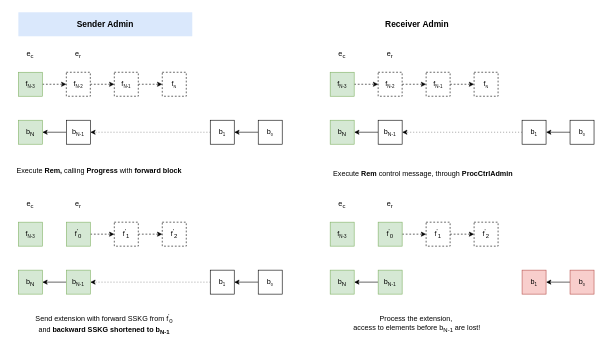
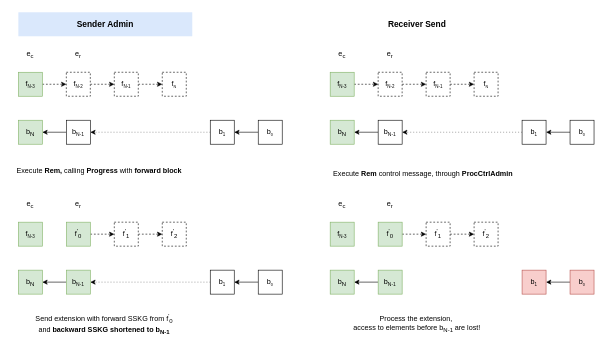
  <mxCell id="0" />
  <mxCell id="1" parent="0" />
  <mxCell id="2" value="" style="edgeStyle=orthogonalEdgeStyle;rounded=0;orthogonalLoop=1;jettySize=auto;html=1;dashed=1;" edge="1" parent="1" source="10" target="12"><mxGeometry relative="1" as="geometry" /></mxCell>
  <mxCell id="3" value="" style="edgeStyle=orthogonalEdgeStyle;rounded=0;orthogonalLoop=1;jettySize=auto;html=1;" edge="1" parent="1" source="9" target="6"><mxGeometry relative="1" as="geometry" /></mxCell>
  <mxCell id="4" style="edgeStyle=orthogonalEdgeStyle;rounded=0;orthogonalLoop=1;jettySize=auto;html=1;entryX=1;entryY=0.5;entryDx=0;entryDy=0;dashed=1;dashPattern=1 4;" edge="1" parent="1" source="11" target="9"><mxGeometry relative="1" as="geometry" /></mxCell>
  <mxCell id="5" value="" style="edgeStyle=orthogonalEdgeStyle;rounded=0;orthogonalLoop=1;jettySize=auto;html=1;" edge="1" parent="1" source="13" target="11"><mxGeometry relative="1" as="geometry" /></mxCell>
  <mxCell id="6" value="b&lt;sub&gt;N&lt;/sub&gt;" style="rounded=0;whiteSpace=wrap;html=1;fillColor=#d5e8d4;strokeColor=#82b366;" vertex="1" parent="1"><mxGeometry x="30" y="200" width="40" height="40" as="geometry" /></mxCell>
  <mxCell id="7" value="" style="edgeStyle=orthogonalEdgeStyle;rounded=0;orthogonalLoop=1;jettySize=auto;html=1;dashed=1;" edge="1" parent="1" source="8" target="10"><mxGeometry relative="1" as="geometry" /></mxCell>
  <mxCell id="8" value="f&lt;span style=&quot;font-size: 9px;&quot;&gt;&lt;sub&gt;N-2&lt;/sub&gt;&lt;/span&gt;" style="rounded=0;whiteSpace=wrap;html=1;dashed=1;" vertex="1" parent="1"><mxGeometry x="110" y="120" width="40" height="40" as="geometry" /></mxCell>
  <mxCell id="9" value="b&lt;font size=&quot;1&quot;&gt;&lt;sub&gt;N-1&lt;/sub&gt;&lt;/font&gt;" style="rounded=0;whiteSpace=wrap;html=1;" vertex="1" parent="1"><mxGeometry x="110" y="200" width="40" height="40" as="geometry" /></mxCell>
  <mxCell id="10" value="f&lt;span style=&quot;font-size: 9px;&quot;&gt;&lt;sub&gt;N-1&lt;/sub&gt;&lt;/span&gt;" style="rounded=0;whiteSpace=wrap;html=1;dashed=1;" vertex="1" parent="1"><mxGeometry x="190" y="120" width="40" height="40" as="geometry" /></mxCell>
  <mxCell id="11" value="b&lt;span style=&quot;font-size: 9px;&quot;&gt;&lt;sub&gt;1&lt;/sub&gt;&lt;/span&gt;" style="rounded=0;whiteSpace=wrap;html=1;" vertex="1" parent="1"><mxGeometry x="350" y="200" width="40" height="40" as="geometry" /></mxCell>
  <mxCell id="12" value="f&lt;span style=&quot;font-size: 7.5px;&quot;&gt;&lt;sub&gt;N&lt;/sub&gt;&lt;/span&gt;" style="rounded=0;whiteSpace=wrap;html=1;dashed=1;" vertex="1" parent="1"><mxGeometry x="270" y="120" width="40" height="40" as="geometry" /></mxCell>
  <mxCell id="13" value="b&lt;span style=&quot;font-size: 7.5px;&quot;&gt;&lt;sub&gt;0&lt;/sub&gt;&lt;/span&gt;" style="rounded=0;whiteSpace=wrap;html=1;" vertex="1" parent="1"><mxGeometry x="430" y="200" width="40" height="40" as="geometry" /></mxCell>
  <mxCell id="14" value="Execute &lt;b&gt;Rem, &lt;/b&gt;calling &lt;b&gt;Progress &lt;/b&gt;with&lt;b&gt; forward block&lt;/b&gt;" style="rounded=0;whiteSpace=wrap;html=1;strokeColor=none;" vertex="1" parent="1"><mxGeometry x="20" y="265" width="290" height="40" as="geometry" /></mxCell>
  <mxCell id="15" value="" style="edgeStyle=orthogonalEdgeStyle;rounded=0;orthogonalLoop=1;jettySize=auto;html=1;strokeColor=default;dashed=1;" edge="1" parent="1" source="16" target="8"><mxGeometry relative="1" as="geometry" /></mxCell>
  <mxCell id="16" value="f&lt;span style=&quot;font-size: 9px;&quot;&gt;&lt;sub&gt;N-3&lt;/sub&gt;&lt;/span&gt;" style="rounded=0;whiteSpace=wrap;html=1;fillColor=#d5e8d4;strokeColor=#82b366;" vertex="1" parent="1"><mxGeometry x="30" y="120" width="40" height="40" as="geometry" /></mxCell>
  <mxCell id="17" value="e&lt;sub&gt;c&lt;/sub&gt;" style="rounded=0;whiteSpace=wrap;html=1;strokeColor=none;" vertex="1" parent="1"><mxGeometry x="30" y="70" width="40" height="40" as="geometry" /></mxCell>
  <mxCell id="18" value="e&lt;sub&gt;r&lt;/sub&gt;" style="rounded=0;whiteSpace=wrap;html=1;strokeColor=none;" vertex="1" parent="1"><mxGeometry x="110" y="70" width="40" height="40" as="geometry" /></mxCell>
  <mxCell id="19" value="" style="edgeStyle=orthogonalEdgeStyle;rounded=0;orthogonalLoop=1;jettySize=auto;html=1;dashed=1;" edge="1" parent="1" source="27" target="29"><mxGeometry relative="1" as="geometry" /></mxCell>
  <mxCell id="20" value="" style="edgeStyle=orthogonalEdgeStyle;rounded=0;orthogonalLoop=1;jettySize=auto;html=1;" edge="1" parent="1" source="26" target="23"><mxGeometry relative="1" as="geometry" /></mxCell>
  <mxCell id="21" style="edgeStyle=orthogonalEdgeStyle;rounded=0;orthogonalLoop=1;jettySize=auto;html=1;entryX=1;entryY=0.5;entryDx=0;entryDy=0;dashed=1;dashPattern=1 4;" edge="1" parent="1" source="28" target="26"><mxGeometry relative="1" as="geometry" /></mxCell>
  <mxCell id="22" value="" style="edgeStyle=orthogonalEdgeStyle;rounded=0;orthogonalLoop=1;jettySize=auto;html=1;" edge="1" parent="1" source="30" target="28"><mxGeometry relative="1" as="geometry" /></mxCell>
  <mxCell id="23" value="b&lt;sub&gt;N&lt;/sub&gt;" style="rounded=0;whiteSpace=wrap;html=1;fillColor=#d5e8d4;strokeColor=#82b366;" vertex="1" parent="1"><mxGeometry x="30" y="450" width="40" height="40" as="geometry" /></mxCell>
  <mxCell id="24" value="" style="edgeStyle=orthogonalEdgeStyle;rounded=0;orthogonalLoop=1;jettySize=auto;html=1;dashed=1;" edge="1" parent="1" source="25" target="27"><mxGeometry relative="1" as="geometry" /></mxCell>
  <mxCell id="25" value="f&lt;sup&gt;'&lt;/sup&gt;&lt;sub&gt;0&lt;/sub&gt;" style="rounded=0;whiteSpace=wrap;html=1;fillColor=#d5e8d4;strokeColor=#82b366;" vertex="1" parent="1"><mxGeometry x="110" y="370" width="40" height="40" as="geometry" /></mxCell>
  <mxCell id="26" value="b&lt;font size=&quot;1&quot;&gt;&lt;sub&gt;N-1&lt;/sub&gt;&lt;/font&gt;" style="rounded=0;whiteSpace=wrap;html=1;fillColor=#d5e8d4;strokeColor=#82b366;" vertex="1" parent="1"><mxGeometry x="110" y="450" width="40" height="40" as="geometry" /></mxCell>
  <mxCell id="27" value="f&lt;sup&gt;'&lt;/sup&gt;&lt;sub&gt;1&lt;/sub&gt;" style="rounded=0;whiteSpace=wrap;html=1;dashed=1;" vertex="1" parent="1"><mxGeometry x="190" y="370" width="40" height="40" as="geometry" /></mxCell>
  <mxCell id="28" value="b&lt;span style=&quot;font-size: 9px;&quot;&gt;&lt;sub&gt;1&lt;/sub&gt;&lt;/span&gt;" style="rounded=0;whiteSpace=wrap;html=1;" vertex="1" parent="1"><mxGeometry x="350" y="450" width="40" height="40" as="geometry" /></mxCell>
  <mxCell id="29" value="f&lt;sup&gt;'&lt;/sup&gt;&lt;sub&gt;2&lt;/sub&gt;" style="rounded=0;whiteSpace=wrap;html=1;dashed=1;" vertex="1" parent="1"><mxGeometry x="270" y="370" width="40" height="40" as="geometry" /></mxCell>
  <mxCell id="30" value="b&lt;span style=&quot;font-size: 7.5px;&quot;&gt;&lt;sub&gt;0&lt;/sub&gt;&lt;/span&gt;" style="rounded=0;whiteSpace=wrap;html=1;" vertex="1" parent="1"><mxGeometry x="430" y="450" width="40" height="40" as="geometry" /></mxCell>
  <mxCell id="31" value="f&lt;span style=&quot;font-size: 9px;&quot;&gt;&lt;sub&gt;N-3&lt;/sub&gt;&lt;/span&gt;" style="rounded=0;whiteSpace=wrap;html=1;fillColor=#d5e8d4;strokeColor=#82b366;" vertex="1" parent="1"><mxGeometry x="30" y="370" width="40" height="40" as="geometry" /></mxCell>
  <mxCell id="32" value="e&lt;sub&gt;c&lt;/sub&gt;" style="rounded=0;whiteSpace=wrap;html=1;strokeColor=none;" vertex="1" parent="1"><mxGeometry x="30" y="320" width="40" height="40" as="geometry" /></mxCell>
  <mxCell id="33" value="e&lt;sub&gt;r&lt;/sub&gt;" style="rounded=0;whiteSpace=wrap;html=1;strokeColor=none;" vertex="1" parent="1"><mxGeometry x="110" y="320" width="40" height="40" as="geometry" /></mxCell>
  <mxCell id="34" value="Send extension with forward SSKG from f&lt;sup&gt;'&lt;/sup&gt;&lt;sub&gt;0&lt;/sub&gt;&amp;nbsp;&lt;div&gt;and &lt;b&gt;backward SSKG shortened to b&lt;sub&gt;N-1&lt;/sub&gt;&lt;/b&gt;&amp;nbsp;&lt;/div&gt;" style="rounded=0;whiteSpace=wrap;html=1;strokeColor=none;" vertex="1" parent="1"><mxGeometry x="30" y="520" width="290" height="40" as="geometry" /></mxCell>
  <mxCell id="35" value="" style="edgeStyle=orthogonalEdgeStyle;rounded=0;orthogonalLoop=1;jettySize=auto;html=1;dashed=1;" edge="1" parent="1" source="43" target="45"><mxGeometry relative="1" as="geometry" /></mxCell>
  <mxCell id="36" value="" style="edgeStyle=orthogonalEdgeStyle;rounded=0;orthogonalLoop=1;jettySize=auto;html=1;" edge="1" parent="1" source="42" target="39"><mxGeometry relative="1" as="geometry" /></mxCell>
  <mxCell id="37" style="edgeStyle=orthogonalEdgeStyle;rounded=0;orthogonalLoop=1;jettySize=auto;html=1;entryX=1;entryY=0.5;entryDx=0;entryDy=0;dashed=1;dashPattern=1 4;" edge="1" parent="1" source="44" target="42"><mxGeometry relative="1" as="geometry" /></mxCell>
  <mxCell id="38" value="" style="edgeStyle=orthogonalEdgeStyle;rounded=0;orthogonalLoop=1;jettySize=auto;html=1;" edge="1" parent="1" source="46" target="44"><mxGeometry relative="1" as="geometry" /></mxCell>
  <mxCell id="39" value="b&lt;sub&gt;N&lt;/sub&gt;" style="rounded=0;whiteSpace=wrap;html=1;fillColor=#d5e8d4;strokeColor=#82b366;" vertex="1" parent="1"><mxGeometry x="550" y="200" width="40" height="40" as="geometry" /></mxCell>
  <mxCell id="40" value="" style="edgeStyle=orthogonalEdgeStyle;rounded=0;orthogonalLoop=1;jettySize=auto;html=1;dashed=1;" edge="1" parent="1" source="41" target="43"><mxGeometry relative="1" as="geometry" /></mxCell>
  <mxCell id="41" value="f&lt;span style=&quot;font-size: 9px;&quot;&gt;&lt;sub&gt;N-2&lt;/sub&gt;&lt;/span&gt;" style="rounded=0;whiteSpace=wrap;html=1;dashed=1;" vertex="1" parent="1"><mxGeometry x="630" y="120" width="40" height="40" as="geometry" /></mxCell>
  <mxCell id="42" value="b&lt;font size=&quot;1&quot;&gt;&lt;sub&gt;N-1&lt;/sub&gt;&lt;/font&gt;" style="rounded=0;whiteSpace=wrap;html=1;" vertex="1" parent="1"><mxGeometry x="630" y="200" width="40" height="40" as="geometry" /></mxCell>
  <mxCell id="43" value="f&lt;span style=&quot;font-size: 9px;&quot;&gt;&lt;sub&gt;N-1&lt;/sub&gt;&lt;/span&gt;" style="rounded=0;whiteSpace=wrap;html=1;dashed=1;" vertex="1" parent="1"><mxGeometry x="710" y="120" width="40" height="40" as="geometry" /></mxCell>
  <mxCell id="44" value="b&lt;span style=&quot;font-size: 9px;&quot;&gt;&lt;sub&gt;1&lt;/sub&gt;&lt;/span&gt;" style="rounded=0;whiteSpace=wrap;html=1;" vertex="1" parent="1"><mxGeometry x="870" y="200" width="40" height="40" as="geometry" /></mxCell>
  <mxCell id="45" value="f&lt;span style=&quot;font-size: 7.5px;&quot;&gt;&lt;sub&gt;N&lt;/sub&gt;&lt;/span&gt;" style="rounded=0;whiteSpace=wrap;html=1;dashed=1;" vertex="1" parent="1"><mxGeometry x="790" y="120" width="40" height="40" as="geometry" /></mxCell>
  <mxCell id="46" value="b&lt;span style=&quot;font-size: 7.5px;&quot;&gt;&lt;sub&gt;0&lt;/sub&gt;&lt;/span&gt;" style="rounded=0;whiteSpace=wrap;html=1;" vertex="1" parent="1"><mxGeometry x="950" y="200" width="40" height="40" as="geometry" /></mxCell>
  <mxCell id="47" value="Execute &lt;b&gt;Rem &lt;/b&gt;control message, through &lt;b&gt;ProcCtrlAdmin&lt;/b&gt;" style="rounded=0;whiteSpace=wrap;html=1;strokeColor=none;" vertex="1" parent="1"><mxGeometry x="550" y="270" width="310" height="40" as="geometry" /></mxCell>
  <mxCell id="48" value="" style="edgeStyle=orthogonalEdgeStyle;rounded=0;orthogonalLoop=1;jettySize=auto;html=1;strokeColor=default;dashed=1;" edge="1" parent="1" source="49" target="41"><mxGeometry relative="1" as="geometry" /></mxCell>
  <mxCell id="49" value="f&lt;span style=&quot;font-size: 9px;&quot;&gt;&lt;sub&gt;N-3&lt;/sub&gt;&lt;/span&gt;" style="rounded=0;whiteSpace=wrap;html=1;fillColor=#d5e8d4;strokeColor=#82b366;" vertex="1" parent="1"><mxGeometry x="550" y="120" width="40" height="40" as="geometry" /></mxCell>
  <mxCell id="50" value="e&lt;sub&gt;c&lt;/sub&gt;" style="rounded=0;whiteSpace=wrap;html=1;strokeColor=none;" vertex="1" parent="1"><mxGeometry x="550" y="70" width="40" height="40" as="geometry" /></mxCell>
  <mxCell id="51" value="e&lt;sub&gt;r&lt;/sub&gt;" style="rounded=0;whiteSpace=wrap;html=1;strokeColor=none;" vertex="1" parent="1"><mxGeometry x="630" y="70" width="40" height="40" as="geometry" /></mxCell>
  <mxCell id="52" value="&lt;b&gt;&lt;font style=&quot;font-size: 14px;&quot;&gt;Sender Admin&lt;/font&gt;&lt;/b&gt;" style="rounded=0;whiteSpace=wrap;html=1;strokeColor=none;fillColor=#dae8fc;" vertex="1" parent="1"><mxGeometry x="30" y="20" width="290" height="40" as="geometry" /></mxCell>
- <mxCell id="53" value="&lt;b&gt;&lt;font style=&quot;font-size: 14px;&quot;&gt;Receiver&lt;/font&gt;&lt;/b&gt;&lt;b&gt;&lt;font style=&quot;font-size: 14px;&quot;&gt;&amp;nbsp;Admin&lt;/font&gt;&lt;/b&gt;" style="rounded=0;whiteSpace=wrap;html=1;strokeColor=none;" vertex="1" parent="1"><mxGeometry x="550" y="20" width="290" height="40" as="geometry" /></mxCell>
+ <mxCell id="53" value="&lt;b&gt;&lt;font style=&quot;font-size: 14px;&quot;&gt;Receiver&lt;/font&gt;&lt;/b&gt;&lt;b&gt;&lt;font style=&quot;font-size: 14px;&quot;&gt;&amp;nbsp;Send&lt;/font&gt;&lt;/b&gt;" style="rounded=0;whiteSpace=wrap;html=1;strokeColor=none;" vertex="1" parent="1"><mxGeometry x="550" y="20" width="290" height="40" as="geometry" /></mxCell>
  <mxCell id="54" value="" style="edgeStyle=orthogonalEdgeStyle;rounded=0;orthogonalLoop=1;jettySize=auto;html=1;dashed=1;" edge="1" parent="1" source="61" target="63"><mxGeometry relative="1" as="geometry" /></mxCell>
  <mxCell id="55" value="" style="edgeStyle=orthogonalEdgeStyle;rounded=0;orthogonalLoop=1;jettySize=auto;html=1;" edge="1" parent="1" source="60" target="57"><mxGeometry relative="1" as="geometry" /></mxCell>
  <mxCell id="56" value="" style="edgeStyle=orthogonalEdgeStyle;rounded=0;orthogonalLoop=1;jettySize=auto;html=1;" edge="1" parent="1" source="64" target="62"><mxGeometry relative="1" as="geometry" /></mxCell>
  <mxCell id="57" value="b&lt;sub&gt;N&lt;/sub&gt;" style="rounded=0;whiteSpace=wrap;html=1;fillColor=#d5e8d4;strokeColor=#82b366;" vertex="1" parent="1"><mxGeometry x="550" y="450" width="40" height="40" as="geometry" /></mxCell>
  <mxCell id="58" value="" style="edgeStyle=orthogonalEdgeStyle;rounded=0;orthogonalLoop=1;jettySize=auto;html=1;dashed=1;" edge="1" parent="1" source="59" target="61"><mxGeometry relative="1" as="geometry" /></mxCell>
  <mxCell id="59" value="f&lt;sup&gt;'&lt;/sup&gt;&lt;sub&gt;0&lt;/sub&gt;" style="rounded=0;whiteSpace=wrap;html=1;fillColor=#d5e8d4;strokeColor=#82b366;" vertex="1" parent="1"><mxGeometry x="630" y="370" width="40" height="40" as="geometry" /></mxCell>
  <mxCell id="60" value="b&lt;font size=&quot;1&quot;&gt;&lt;sub&gt;N-1&lt;/sub&gt;&lt;/font&gt;" style="rounded=0;whiteSpace=wrap;html=1;fillColor=#d5e8d4;strokeColor=#82b366;" vertex="1" parent="1"><mxGeometry x="630" y="450" width="40" height="40" as="geometry" /></mxCell>
  <mxCell id="61" value="f&lt;sup&gt;'&lt;/sup&gt;&lt;sub&gt;1&lt;/sub&gt;" style="rounded=0;whiteSpace=wrap;html=1;dashed=1;" vertex="1" parent="1"><mxGeometry x="710" y="370" width="40" height="40" as="geometry" /></mxCell>
  <mxCell id="62" value="b&lt;span style=&quot;font-size: 9px;&quot;&gt;&lt;sub&gt;1&lt;/sub&gt;&lt;/span&gt;" style="rounded=0;whiteSpace=wrap;html=1;fillColor=#f8cecc;strokeColor=#b85450;" vertex="1" parent="1"><mxGeometry x="870" y="450" width="40" height="40" as="geometry" /></mxCell>
  <mxCell id="63" value="f&lt;sup&gt;'&lt;/sup&gt;&lt;sub&gt;2&lt;/sub&gt;" style="rounded=0;whiteSpace=wrap;html=1;dashed=1;" vertex="1" parent="1"><mxGeometry x="790" y="370" width="40" height="40" as="geometry" /></mxCell>
  <mxCell id="64" value="b&lt;span style=&quot;font-size: 7.5px;&quot;&gt;&lt;sub&gt;0&lt;/sub&gt;&lt;/span&gt;" style="rounded=0;whiteSpace=wrap;html=1;fillColor=#f8cecc;strokeColor=#b85450;" vertex="1" parent="1"><mxGeometry x="950" y="450" width="40" height="40" as="geometry" /></mxCell>
  <mxCell id="65" value="f&lt;span style=&quot;font-size: 9px;&quot;&gt;&lt;sub&gt;N-3&lt;/sub&gt;&lt;/span&gt;" style="rounded=0;whiteSpace=wrap;html=1;fillColor=#d5e8d4;strokeColor=#82b366;" vertex="1" parent="1"><mxGeometry x="550" y="370" width="40" height="40" as="geometry" /></mxCell>
  <mxCell id="66" value="e&lt;sub&gt;c&lt;/sub&gt;" style="rounded=0;whiteSpace=wrap;html=1;strokeColor=none;" vertex="1" parent="1"><mxGeometry x="550" y="320" width="40" height="40" as="geometry" /></mxCell>
  <mxCell id="67" value="e&lt;sub&gt;r&lt;/sub&gt;" style="rounded=0;whiteSpace=wrap;html=1;strokeColor=none;" vertex="1" parent="1"><mxGeometry x="630" y="320" width="40" height="40" as="geometry" /></mxCell>
  <mxCell id="68" value="Process the extension,&amp;nbsp;&lt;div&gt;access to elements before b&lt;sub&gt;N-1 &lt;/sub&gt;are lost!&lt;/div&gt;" style="rounded=0;whiteSpace=wrap;html=1;strokeColor=none;" vertex="1" parent="1"><mxGeometry x="550" y="520" width="290" height="40" as="geometry" /></mxCell>
